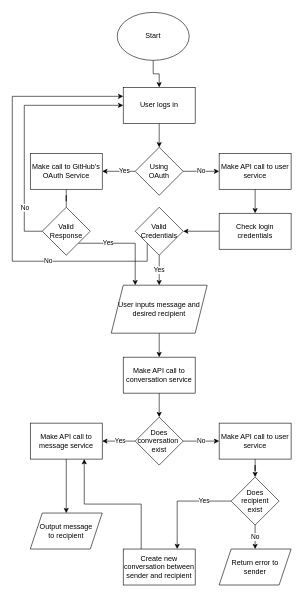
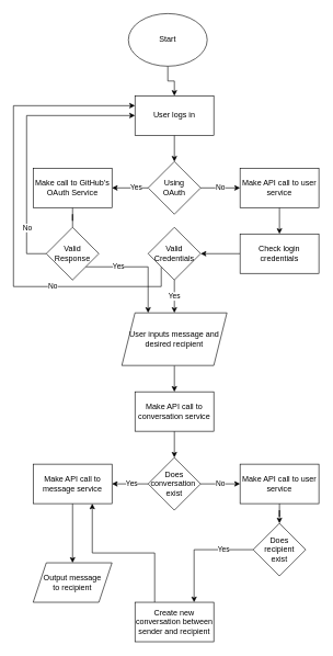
  <mxCell id="0" />
  <mxCell id="1" parent="0" />
  <mxCell id="2" value="" style="edgeStyle=orthogonalEdgeStyle;rounded=0;orthogonalLoop=1;jettySize=auto;html=1;" edge="1" parent="1" source="3" target="5"><mxGeometry relative="1" as="geometry" /></mxCell>
  <mxCell id="3" value="Start" style="ellipse;whiteSpace=wrap;html=1;" vertex="1" parent="1"><mxGeometry x="195" y="20" width="120" height="80" as="geometry" /></mxCell>
  <mxCell id="4" value="" style="edgeStyle=orthogonalEdgeStyle;rounded=0;orthogonalLoop=1;jettySize=auto;html=1;" edge="1" parent="1" source="5" target="8"><mxGeometry relative="1" as="geometry" /></mxCell>
  <mxCell id="5" value="User logs in" style="whiteSpace=wrap;html=1;" vertex="1" parent="1"><mxGeometry x="205" y="145" width="120" height="60" as="geometry" /></mxCell>
  <mxCell id="6" value="Yes" style="edgeStyle=orthogonalEdgeStyle;rounded=0;orthogonalLoop=1;jettySize=auto;html=1;" edge="1" parent="1" source="8" target="10"><mxGeometry x="-0.333" relative="1" as="geometry"><mxPoint as="offset" /></mxGeometry></mxCell>
  <mxCell id="7" value="No" style="edgeStyle=orthogonalEdgeStyle;rounded=0;orthogonalLoop=1;jettySize=auto;html=1;" edge="1" parent="1" source="8" target="16"><mxGeometry relative="1" as="geometry" /></mxCell>
  <mxCell id="8" value="Using&lt;br&gt;OAuth" style="rhombus;whiteSpace=wrap;html=1;" vertex="1" parent="1"><mxGeometry x="225" y="245" width="80" height="80" as="geometry" /></mxCell>
  <mxCell id="9" value="" style="edgeStyle=orthogonalEdgeStyle;rounded=0;orthogonalLoop=1;jettySize=auto;html=1;endArrow=none;" edge="1" parent="1" source="10" target="14"><mxGeometry relative="1" as="geometry" /></mxCell>
  <mxCell id="10" value="Make call to GitHub's OAuth Service" style="whiteSpace=wrap;html=1;" vertex="1" parent="1"><mxGeometry x="50" y="255" width="120" height="60" as="geometry" /></mxCell>
  <mxCell id="11" style="edgeStyle=orthogonalEdgeStyle;rounded=0;orthogonalLoop=1;jettySize=auto;html=1;exitX=0;exitY=0.5;exitDx=0;exitDy=0;entryX=0;entryY=0.5;entryDx=0;entryDy=0;" edge="1" parent="1" source="14" target="5"><mxGeometry relative="1" as="geometry"><Array as="points"><mxPoint x="40" y="385" /><mxPoint x="40" y="175" /></Array></mxGeometry></mxCell>
  <mxCell id="12" value="No" style="edgeLabel;html=1;align=center;verticalAlign=middle;resizable=0;points=[];" vertex="1" connectable="0" parent="11"><mxGeometry x="-0.653" relative="1" as="geometry"><mxPoint as="offset" /></mxGeometry></mxCell>
  <mxCell id="13" value="Yes" style="edgeStyle=orthogonalEdgeStyle;rounded=0;orthogonalLoop=1;jettySize=auto;html=1;exitX=1;exitY=1;exitDx=0;exitDy=0;entryX=0.25;entryY=0;entryDx=0;entryDy=0;" edge="1" parent="1" source="14" target="23"><mxGeometry x="-0.394" relative="1" as="geometry"><Array as="points"><mxPoint x="225" y="405" /></Array><mxPoint as="offset" /></mxGeometry></mxCell>
  <mxCell id="14" value="Valid Response" style="rhombus;whiteSpace=wrap;html=1;" vertex="1" parent="1"><mxGeometry x="70" y="345" width="80" height="80" as="geometry" /></mxCell>
  <mxCell id="15" value="" style="edgeStyle=orthogonalEdgeStyle;rounded=0;orthogonalLoop=1;jettySize=auto;html=1;" edge="1" parent="1" source="16" target="18"><mxGeometry relative="1" as="geometry" /></mxCell>
  <mxCell id="16" value="Make API call to user service" style="whiteSpace=wrap;html=1;" vertex="1" parent="1"><mxGeometry x="365" y="255" width="120" height="60" as="geometry" /></mxCell>
  <mxCell id="17" value="" style="edgeStyle=orthogonalEdgeStyle;rounded=0;orthogonalLoop=1;jettySize=auto;html=1;" edge="1" parent="1" source="18" target="21"><mxGeometry relative="1" as="geometry" /></mxCell>
  <mxCell id="18" value="Check login credentials" style="whiteSpace=wrap;html=1;" vertex="1" parent="1"><mxGeometry x="365" y="355" width="120" height="60" as="geometry" /></mxCell>
  <mxCell id="19" value="No" style="edgeStyle=orthogonalEdgeStyle;rounded=0;orthogonalLoop=1;jettySize=auto;html=1;exitX=0;exitY=1;exitDx=0;exitDy=0;entryX=0;entryY=0.25;entryDx=0;entryDy=0;" edge="1" parent="1" source="21" target="5"><mxGeometry x="-0.455" relative="1" as="geometry"><Array as="points"><mxPoint x="245" y="435" /><mxPoint x="20" y="435" /><mxPoint x="20" y="160" /></Array><mxPoint as="offset" /></mxGeometry></mxCell>
  <mxCell id="20" value="Yes" style="edgeStyle=orthogonalEdgeStyle;rounded=0;orthogonalLoop=1;jettySize=auto;html=1;entryX=0.5;entryY=0;entryDx=0;entryDy=0;" edge="1" parent="1" source="21" target="23"><mxGeometry relative="1" as="geometry"><mxPoint x="265" y="465" as="targetPoint" /></mxGeometry></mxCell>
  <mxCell id="21" value="Valid Credentials" style="rhombus;whiteSpace=wrap;html=1;" vertex="1" parent="1"><mxGeometry x="225" y="345" width="80" height="80" as="geometry" /></mxCell>
  <mxCell id="22" value="" style="edgeStyle=orthogonalEdgeStyle;rounded=0;orthogonalLoop=1;jettySize=auto;html=1;" edge="1" parent="1" source="23" target="25"><mxGeometry relative="1" as="geometry" /></mxCell>
  <mxCell id="23" value="User inputs message and desired recipient" style="shape=parallelogram;perimeter=parallelogramPerimeter;whiteSpace=wrap;html=1;fixedSize=1;" vertex="1" parent="1"><mxGeometry x="185" y="475" width="160" height="80" as="geometry" /></mxCell>
  <mxCell id="24" value="" style="edgeStyle=orthogonalEdgeStyle;rounded=0;orthogonalLoop=1;jettySize=auto;html=1;" edge="1" parent="1" source="25" target="28"><mxGeometry relative="1" as="geometry" /></mxCell>
  <mxCell id="25" value="Make API call to conversation service" style="whiteSpace=wrap;html=1;" vertex="1" parent="1"><mxGeometry x="205" y="595" width="120" height="60" as="geometry" /></mxCell>
  <mxCell id="26" value="Yes" style="edgeStyle=orthogonalEdgeStyle;rounded=0;orthogonalLoop=1;jettySize=auto;html=1;" edge="1" parent="1" source="28" target="30"><mxGeometry x="-0.091" relative="1" as="geometry"><Array as="points"><mxPoint x="210" y="735" /><mxPoint x="210" y="735" /></Array><mxPoint as="offset" /></mxGeometry></mxCell>
  <mxCell id="27" value="No" style="edgeStyle=orthogonalEdgeStyle;rounded=0;orthogonalLoop=1;jettySize=auto;html=1;" edge="1" parent="1" source="28" target="32"><mxGeometry relative="1" as="geometry" /></mxCell>
  <mxCell id="28" value="Does conversation&amp;nbsp; exist" style="rhombus;whiteSpace=wrap;html=1;" vertex="1" parent="1"><mxGeometry x="225" y="695" width="80" height="80" as="geometry" /></mxCell>
  <mxCell id="29" value="" style="edgeStyle=orthogonalEdgeStyle;rounded=0;orthogonalLoop=1;jettySize=auto;html=1;" edge="1" parent="1" source="30" target="39"><mxGeometry relative="1" as="geometry" /></mxCell>
  <mxCell id="30" value="Make API call to message service" style="whiteSpace=wrap;html=1;" vertex="1" parent="1"><mxGeometry x="50" y="705" width="120" height="60" as="geometry" /></mxCell>
  <mxCell id="31" value="" style="edgeStyle=orthogonalEdgeStyle;rounded=0;orthogonalLoop=1;jettySize=auto;html=1;" edge="1" parent="1" source="32" target="35"><mxGeometry relative="1" as="geometry" /></mxCell>
  <mxCell id="32" value="Make API call to user service" style="whiteSpace=wrap;html=1;" vertex="1" parent="1"><mxGeometry x="365" y="705" width="120" height="60" as="geometry" /></mxCell>
- <mxCell id="33" value="No" style="edgeStyle=orthogonalEdgeStyle;rounded=0;orthogonalLoop=1;jettySize=auto;html=1;" edge="1" parent="1" source="35" target="36"><mxGeometry relative="1" as="geometry" /></mxCell>
  <mxCell id="34" value="Yes" style="edgeStyle=orthogonalEdgeStyle;rounded=0;orthogonalLoop=1;jettySize=auto;html=1;exitX=0;exitY=0.5;exitDx=0;exitDy=0;entryX=0.75;entryY=0;entryDx=0;entryDy=0;" edge="1" parent="1" source="35" target="38"><mxGeometry x="-0.471" relative="1" as="geometry"><Array as="points"><mxPoint x="295" y="835" /></Array><mxPoint as="offset" /></mxGeometry></mxCell>
  <mxCell id="35" value="Does&lt;br&gt;recipient&lt;br&gt;exist" style="rhombus;whiteSpace=wrap;html=1;" vertex="1" parent="1"><mxGeometry x="385" y="795" width="80" height="80" as="geometry" /></mxCell>
- <mxCell id="36" value="Return error to sender" style="shape=parallelogram;perimeter=parallelogramPerimeter;whiteSpace=wrap;html=1;fixedSize=1;" vertex="1" parent="1"><mxGeometry x="365" y="915" width="120" height="60" as="geometry" /></mxCell>
  <mxCell id="37" style="edgeStyle=orthogonalEdgeStyle;rounded=0;orthogonalLoop=1;jettySize=auto;html=1;exitX=0.25;exitY=0;exitDx=0;exitDy=0;entryX=0.75;entryY=1;entryDx=0;entryDy=0;" edge="1" parent="1" source="38" target="30"><mxGeometry relative="1" as="geometry" /></mxCell>
  <mxCell id="38" value="Create new conversation between sender and recipient" style="rounded=0;whiteSpace=wrap;html=1;" vertex="1" parent="1"><mxGeometry x="205" y="915" width="120" height="60" as="geometry" /></mxCell>
  <mxCell id="39" value="Output message&lt;br&gt;to recipient" style="shape=parallelogram;perimeter=parallelogramPerimeter;whiteSpace=wrap;html=1;fixedSize=1;" vertex="1" parent="1"><mxGeometry x="50" y="855" width="120" height="60" as="geometry" /></mxCell>
